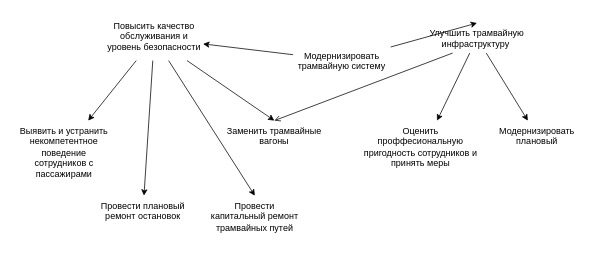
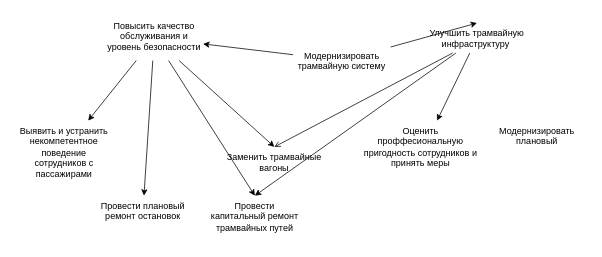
  <mxCell id="0" />
  <mxCell id="1" parent="0" />
  <mxCell id="2" style="rounded=0;orthogonalLoop=1;jettySize=auto;html=1;entryX=0.5;entryY=0;entryDx=0;entryDy=0;" edge="1" parent="1" source="4" target="8"><mxGeometry relative="1" as="geometry" /></mxCell>
  <mxCell id="3" style="rounded=0;orthogonalLoop=1;jettySize=auto;html=1;" edge="1" parent="1" source="4" target="13"><mxGeometry relative="1" as="geometry" /></mxCell>
  <mxCell id="4" value="&lt;span&gt;Модернизировать&lt;br&gt;трамвайную систему&lt;/span&gt;" style="text;whiteSpace=wrap;html=1;align=center;" vertex="1" parent="1"><mxGeometry x="390" y="60" width="130" height="40" as="geometry" /></mxCell>
- <mxCell id="5" value="" style="rounded=0;orthogonalLoop=1;jettySize=auto;html=1;" edge="1" parent="1" source="8" target="14"><mxGeometry relative="1" as="geometry" /></mxCell>
  <mxCell id="6" style="rounded=0;orthogonalLoop=1;jettySize=auto;html=1;" edge="1" parent="1" source="8" target="15"><mxGeometry relative="1" as="geometry" /></mxCell>
+ <mxCell id="7" style="edgeStyle=none;rounded=0;orthogonalLoop=1;jettySize=auto;html=1;entryX=0.5;entryY=0;entryDx=0;entryDy=0;fontColor=default;" edge="1" parent="1" source="8" target="16"><mxGeometry relative="1" as="geometry" /></mxCell>
  <mxCell id="8" value="Улучшить трамвайную инфраструктуру&amp;nbsp;" style="text;whiteSpace=wrap;html=1;align=center;" vertex="1" parent="1"><mxGeometry x="570" y="30" width="130" height="40" as="geometry" /></mxCell>
  <mxCell id="9" value="" style="rounded=0;orthogonalLoop=1;jettySize=auto;html=1;entryX=0.5;entryY=0;entryDx=0;entryDy=0;" edge="1" parent="1" source="13" target="16"><mxGeometry relative="1" as="geometry" /></mxCell>
  <mxCell id="10" style="rounded=0;orthogonalLoop=1;jettySize=auto;html=1;entryX=0.5;entryY=0;entryDx=0;entryDy=0;" edge="1" parent="1" source="13" target="17"><mxGeometry relative="1" as="geometry" /></mxCell>
  <mxCell id="11" style="rounded=0;orthogonalLoop=1;jettySize=auto;html=1;" edge="1" parent="1" source="13" target="18"><mxGeometry relative="1" as="geometry" /></mxCell>
  <mxCell id="12" style="rounded=0;orthogonalLoop=1;jettySize=auto;html=1;" edge="1" parent="1" source="13" target="19"><mxGeometry relative="1" as="geometry" /></mxCell>
  <mxCell id="13" value="Повысить качество обслуживания и уровень безопасности" style="text;whiteSpace=wrap;html=1;align=center;" vertex="1" parent="1"><mxGeometry x="140" y="20" width="130" height="60" as="geometry" /></mxCell>
  <mxCell id="14" value="Модернизировать плановый" style="text;whiteSpace=wrap;html=1;align=center;" vertex="1" parent="1"><mxGeometry x="650" y="160" width="130" height="40" as="geometry" /></mxCell>
  <mxCell id="15" value="Оценить проффесиональную пригодность сотрудников и принять меры" style="text;whiteSpace=wrap;html=1;align=center;" vertex="1" parent="1"><mxGeometry x="480" y="160" width="160" height="90" as="geometry" /></mxCell>
  <mxCell id="16" value="Провести капитальный ремонт трамвайных путей" style="text;whiteSpace=wrap;html=1;align=center;" vertex="1" parent="1"><mxGeometry x="274" y="260" width="130" height="60" as="geometry" /></mxCell>
- <mxCell id="17" value="Заменить трамвайные вагоны" style="text;whiteSpace=wrap;html=1;fillColor=none;fontColor=default;align=center;" vertex="1" parent="1"><mxGeometry x="300" y="160" width="130" height="40" as="geometry" /></mxCell>
+ <mxCell id="17" value="Заменить трамвайные вагоны" style="text;whiteSpace=wrap;html=1;fillColor=none;fontColor=default;align=center;" vertex="1" parent="1"><mxGeometry x="300" y="195" width="130" height="40" as="geometry" /></mxCell>
  <mxCell id="18" value="Выявить и устранить некомпетентное поведение сотрудников с пассажирами" style="text;whiteSpace=wrap;html=1;align=center;" vertex="1" parent="1"><mxGeometry x="20" y="160" width="130" height="80" as="geometry" /></mxCell>
  <mxCell id="19" value="Провести плановый ремонт остановок" style="text;whiteSpace=wrap;html=1;align=center;" vertex="1" parent="1"><mxGeometry x="125" y="260" width="130" height="40" as="geometry" /></mxCell>
  <mxCell id="20" style="edgeStyle=none;rounded=0;orthogonalLoop=1;jettySize=auto;html=1;exitX=0.75;exitY=1;exitDx=0;exitDy=0;" edge="1" parent="1" source="4" target="4"><mxGeometry relative="1" as="geometry" /></mxCell>
  <mxCell id="21" style="rounded=0;orthogonalLoop=1;jettySize=auto;html=1;exitX=0.25;exitY=1;exitDx=0;exitDy=0;entryX=0.5;entryY=0;entryDx=0;entryDy=0;endArrow=open;" edge="1" parent="1" source="8" target="17"><mxGeometry relative="1" as="geometry"><mxPoint x="252.5" y="90" as="sourcePoint" /><mxPoint x="340" y="160" as="targetPoint" /></mxGeometry></mxCell>
